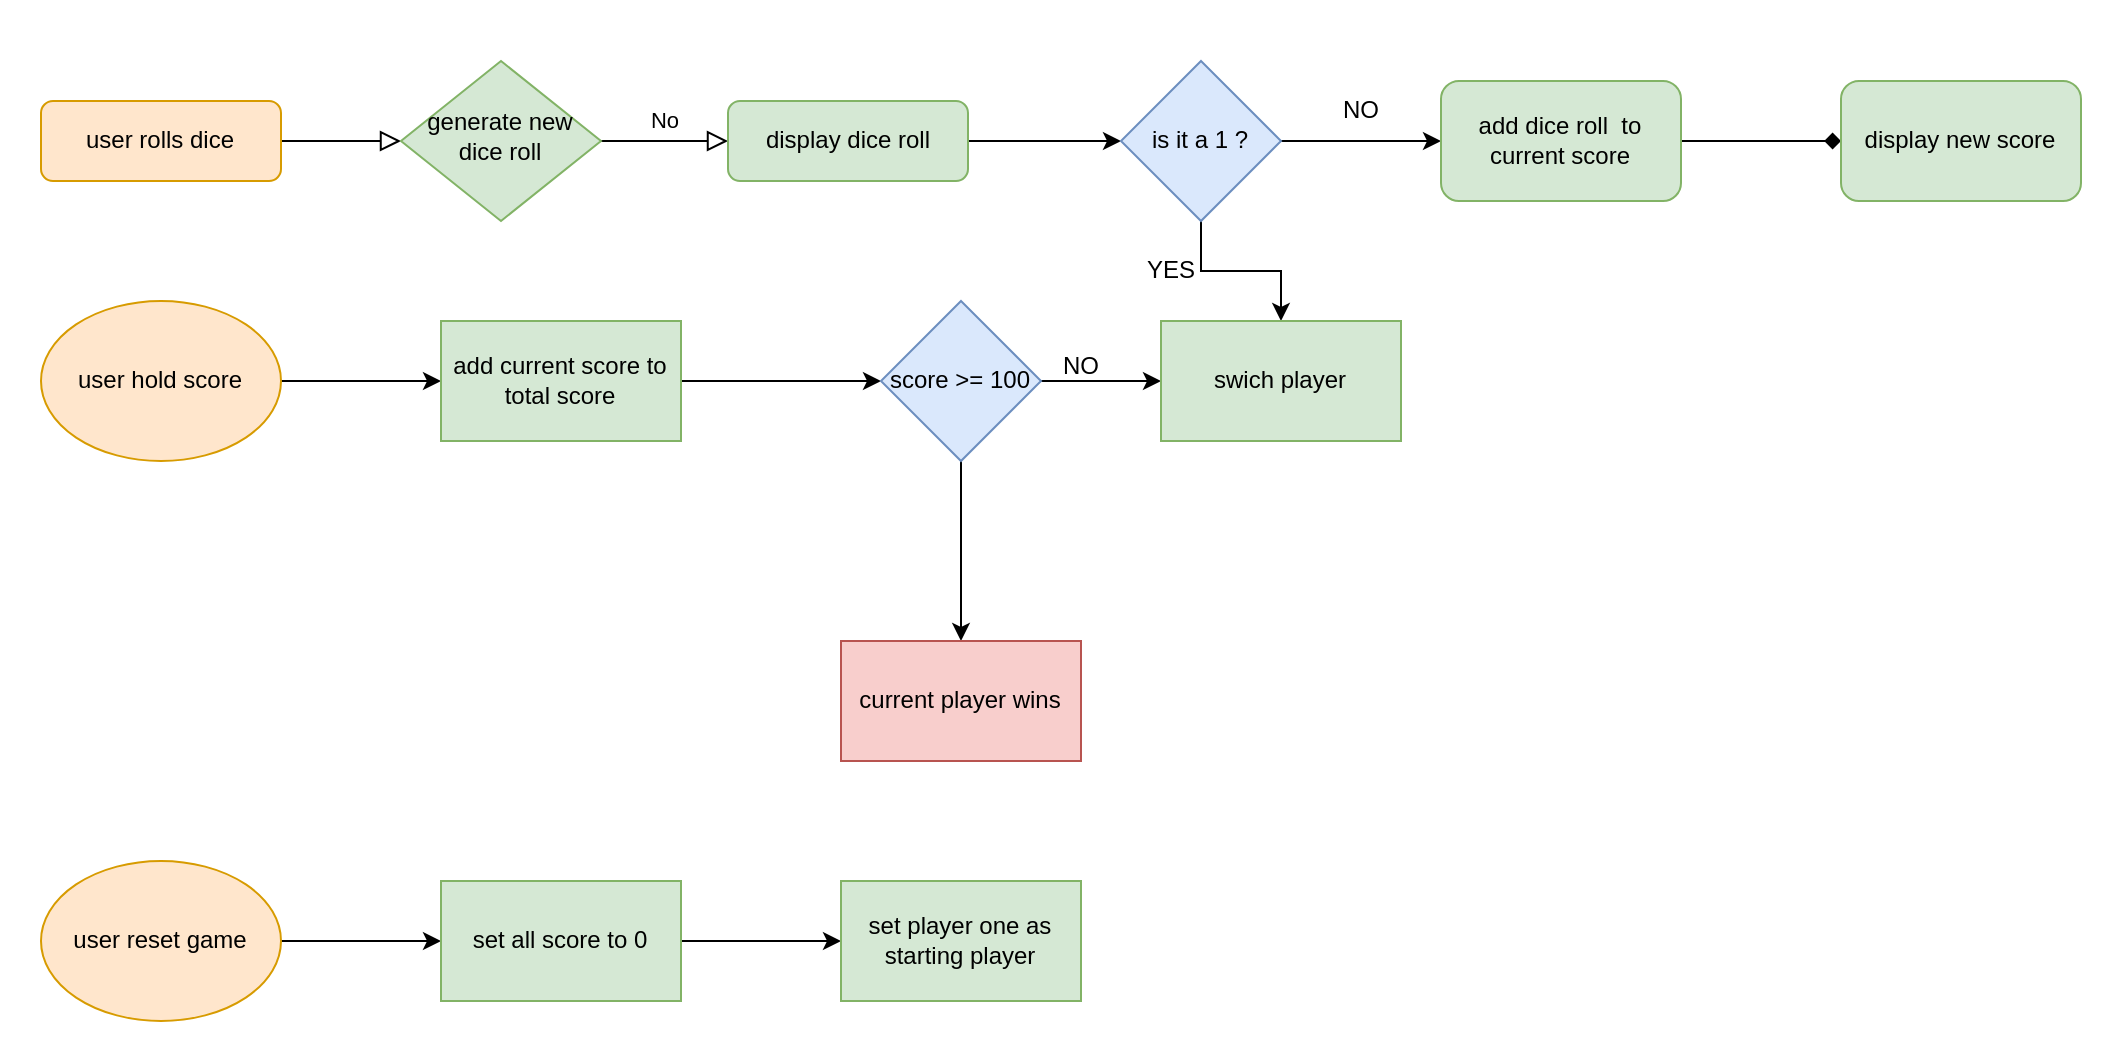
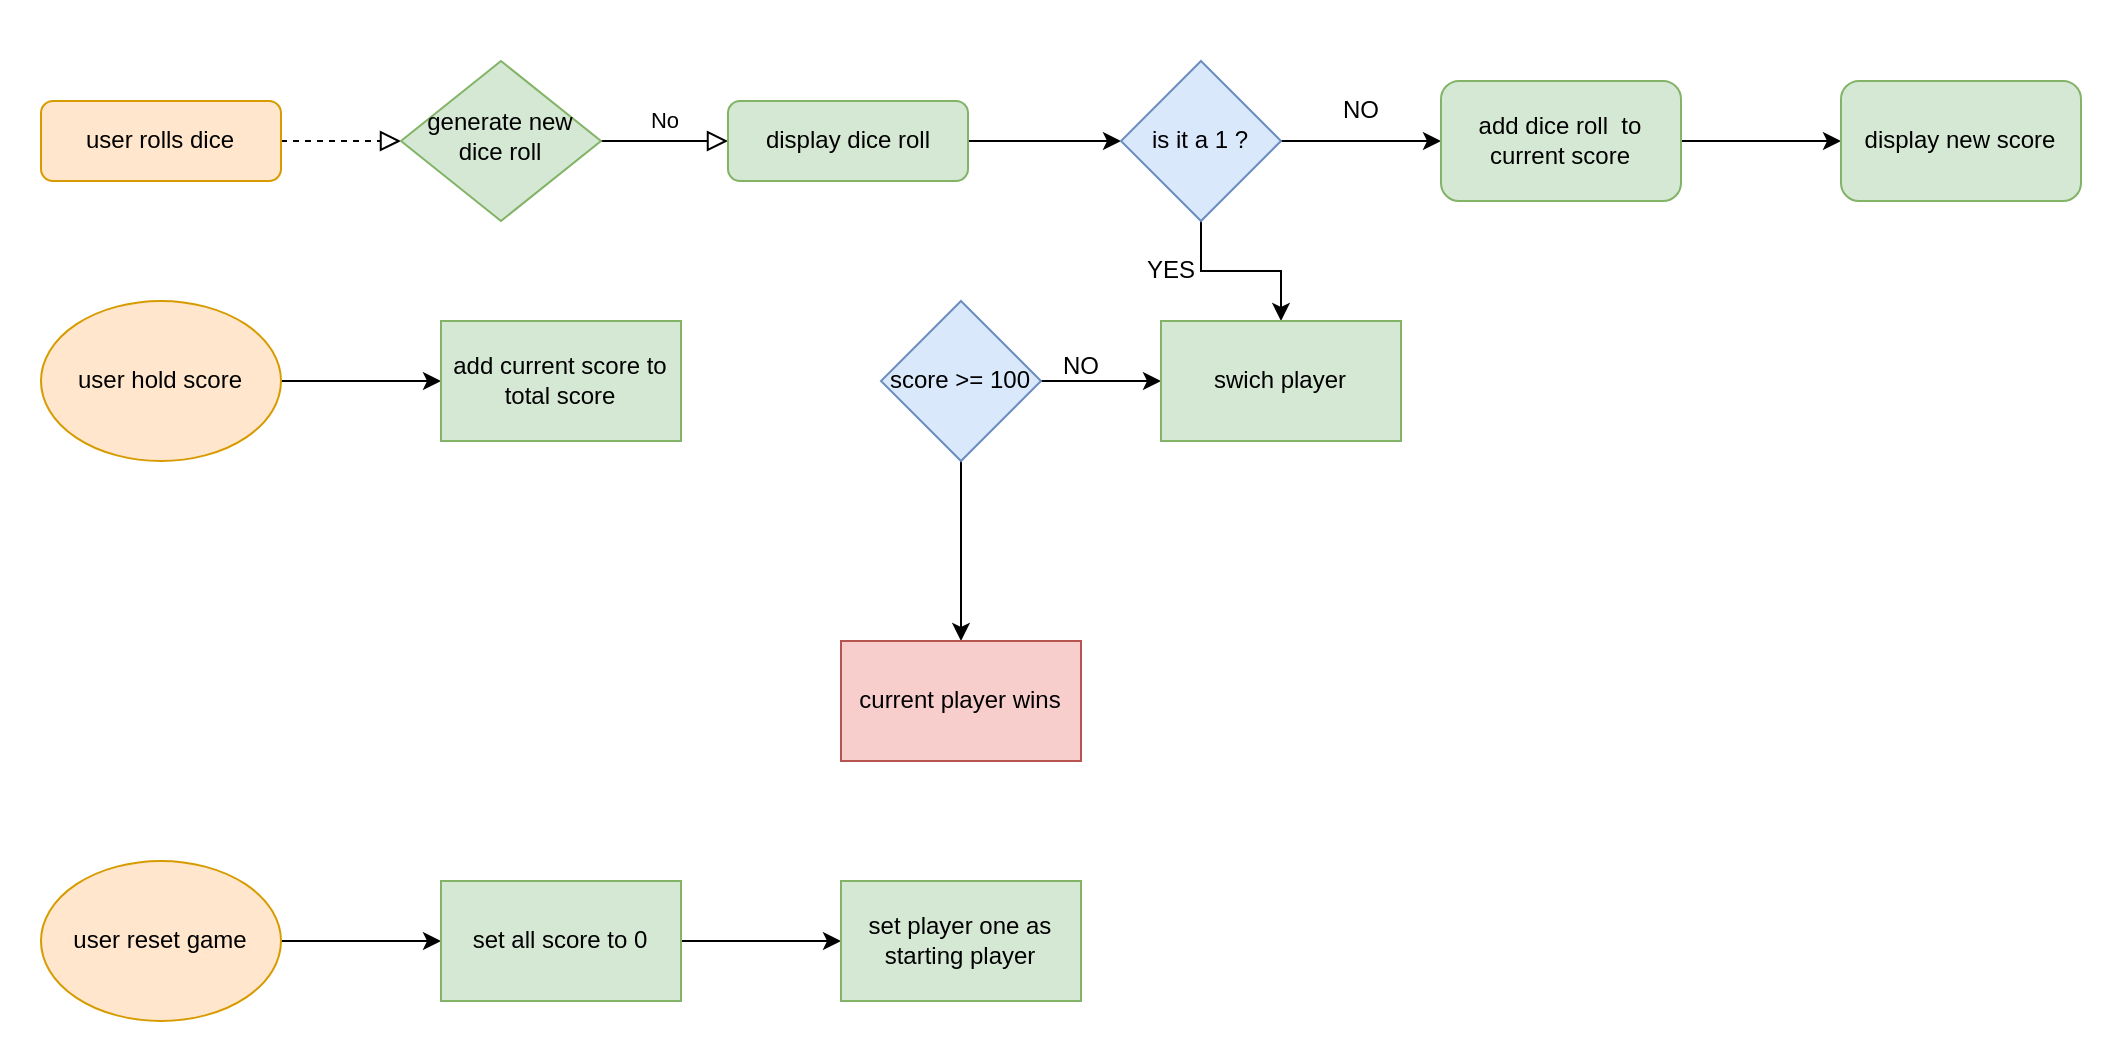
  <mxCell id="0" />
  <mxCell id="1" parent="0" />
- <mxCell id="2" value="" style="rounded=0;html=1;jettySize=auto;orthogonalLoop=1;fontSize=11;endArrow=block;endFill=0;endSize=8;strokeWidth=1;shadow=0;labelBackgroundColor=none;edgeStyle=orthogonalEdgeStyle;" parent="1" source="3" target="5" edge="1"><mxGeometry relative="1" as="geometry" /></mxCell>
+ <mxCell id="2" value="" style="rounded=0;html=1;jettySize=auto;orthogonalLoop=1;fontSize=11;endArrow=block;endFill=0;endSize=8;strokeWidth=1;shadow=0;labelBackgroundColor=none;edgeStyle=orthogonalEdgeStyle;dashed=1;" parent="1" source="3" target="5" edge="1"><mxGeometry relative="1" as="geometry" /></mxCell>
  <mxCell id="3" value="user rolls dice" style="rounded=1;whiteSpace=wrap;html=1;fontSize=12;glass=0;strokeWidth=1;shadow=0;fillColor=#ffe6cc;strokeColor=#d79b00;" parent="1" vertex="1"><mxGeometry x="20" y="50" width="120" height="40" as="geometry" /></mxCell>
  <mxCell id="4" value="No" style="edgeStyle=orthogonalEdgeStyle;rounded=0;html=1;jettySize=auto;orthogonalLoop=1;fontSize=11;endArrow=block;endFill=0;endSize=8;strokeWidth=1;shadow=0;labelBackgroundColor=none;" parent="1" source="5" target="7" edge="1"><mxGeometry y="10" relative="1" as="geometry"><mxPoint as="offset" /></mxGeometry></mxCell>
  <mxCell id="5" value="generate new dice roll" style="rhombus;whiteSpace=wrap;html=1;shadow=0;fontFamily=Helvetica;fontSize=12;align=center;strokeWidth=1;spacing=6;spacingTop=-4;fillColor=#d5e8d4;strokeColor=#82b366;" parent="1" vertex="1"><mxGeometry x="200" y="30" width="100" height="80" as="geometry" /></mxCell>
  <mxCell id="6" value="" style="edgeStyle=orthogonalEdgeStyle;rounded=0;orthogonalLoop=1;jettySize=auto;html=1;" edge="1" parent="1" source="7" target="11"><mxGeometry relative="1" as="geometry" /></mxCell>
  <mxCell id="7" value="display dice roll" style="rounded=1;whiteSpace=wrap;html=1;fontSize=12;glass=0;strokeWidth=1;shadow=0;fillColor=#d5e8d4;strokeColor=#82b366;" parent="1" vertex="1"><mxGeometry x="363.5" y="50" width="120" height="40" as="geometry" /></mxCell>
  <mxCell id="8" value="" style="edgeStyle=orthogonalEdgeStyle;rounded=0;orthogonalLoop=1;jettySize=auto;html=1;strokeColor=none;" edge="1" parent="1" source="11" target="7"><mxGeometry relative="1" as="geometry" /></mxCell>
  <mxCell id="9" value="" style="edgeStyle=orthogonalEdgeStyle;rounded=0;orthogonalLoop=1;jettySize=auto;html=1;" edge="1" parent="1" source="11" target="24"><mxGeometry relative="1" as="geometry" /></mxCell>
  <mxCell id="10" value="" style="edgeStyle=orthogonalEdgeStyle;rounded=0;orthogonalLoop=1;jettySize=auto;html=1;entryX=0;entryY=0.5;entryDx=0;entryDy=0;" edge="1" parent="1" source="11" target="14"><mxGeometry relative="1" as="geometry"><Array as="points" /></mxGeometry></mxCell>
  <mxCell id="11" value="is it a 1 ?" style="rhombus;whiteSpace=wrap;html=1;fillColor=#dae8fc;strokeColor=#6c8ebf;" vertex="1" parent="1"><mxGeometry x="560" y="30" width="80" height="80" as="geometry" /></mxCell>
  <mxCell id="12" value="" style="edgeStyle=orthogonalEdgeStyle;rounded=0;orthogonalLoop=1;jettySize=auto;html=1;entryX=-0.005;entryY=0.647;entryDx=0;entryDy=0;entryPerimeter=0;strokeColor=none;" edge="1" parent="1" source="14" target="14"><mxGeometry relative="1" as="geometry"><Array as="points"><mxPoint x="760" y="20" /><mxPoint x="840" y="20" /><mxPoint x="840" y="120" /><mxPoint x="680" y="120" /><mxPoint x="680" y="170" /><mxPoint x="699" y="170" /></Array></mxGeometry></mxCell>
- <mxCell id="13" value="" style="edgeStyle=orthogonalEdgeStyle;rounded=0;orthogonalLoop=1;jettySize=auto;html=1;endArrow=diamond;" edge="1" parent="1" source="14" target="16"><mxGeometry relative="1" as="geometry" /></mxCell>
+ <mxCell id="13" value="" style="edgeStyle=orthogonalEdgeStyle;rounded=0;orthogonalLoop=1;jettySize=auto;html=1;" edge="1" parent="1" source="14" target="16"><mxGeometry relative="1" as="geometry" /></mxCell>
  <mxCell id="14" value="add dice roll&amp;nbsp; to current score" style="rounded=1;whiteSpace=wrap;html=1;fillColor=#d5e8d4;strokeColor=#82b366;" vertex="1" parent="1"><mxGeometry x="720" y="40" width="120" height="60" as="geometry" /></mxCell>
  <mxCell id="15" value="NO" style="text;html=1;align=center;verticalAlign=middle;resizable=0;points=[];autosize=1;strokeColor=none;fillColor=none;" vertex="1" parent="1"><mxGeometry x="660" y="40" width="40" height="30" as="geometry" /></mxCell>
  <mxCell id="16" value="display new score" style="whiteSpace=wrap;html=1;rounded=1;fillColor=#d5e8d4;strokeColor=#82b366;" vertex="1" parent="1"><mxGeometry x="920" y="40" width="120" height="60" as="geometry" /></mxCell>
  <mxCell id="17" value="" style="edgeStyle=orthogonalEdgeStyle;rounded=0;orthogonalLoop=1;jettySize=auto;html=1;" edge="1" parent="1" source="18" target="20"><mxGeometry relative="1" as="geometry" /></mxCell>
  <mxCell id="18" value="user hold score" style="ellipse;whiteSpace=wrap;html=1;fillColor=#ffe6cc;strokeColor=#d79b00;" vertex="1" parent="1"><mxGeometry x="20" y="150" width="120" height="80" as="geometry" /></mxCell>
- <mxCell id="19" value="" style="edgeStyle=orthogonalEdgeStyle;rounded=0;orthogonalLoop=1;jettySize=auto;html=1;" edge="1" parent="1" source="20" target="23"><mxGeometry relative="1" as="geometry" /></mxCell>
  <mxCell id="20" value="add current score to total score" style="whiteSpace=wrap;html=1;fillColor=#d5e8d4;strokeColor=#82b366;" vertex="1" parent="1"><mxGeometry x="220" y="160" width="120" height="60" as="geometry" /></mxCell>
  <mxCell id="21" value="" style="edgeStyle=orthogonalEdgeStyle;rounded=0;orthogonalLoop=1;jettySize=auto;html=1;" edge="1" parent="1" source="23" target="24"><mxGeometry relative="1" as="geometry" /></mxCell>
  <mxCell id="22" value="" style="edgeStyle=orthogonalEdgeStyle;rounded=0;orthogonalLoop=1;jettySize=auto;html=1;" edge="1" parent="1" source="23" target="27"><mxGeometry relative="1" as="geometry" /></mxCell>
  <mxCell id="23" value="score &amp;gt;= 100" style="rhombus;whiteSpace=wrap;html=1;fillColor=#dae8fc;strokeColor=#6c8ebf;" vertex="1" parent="1"><mxGeometry x="440" y="150" width="80" height="80" as="geometry" /></mxCell>
  <mxCell id="24" value="swich player" style="whiteSpace=wrap;html=1;fillColor=#d5e8d4;strokeColor=#82b366;" vertex="1" parent="1"><mxGeometry x="580" y="160" width="120" height="60" as="geometry" /></mxCell>
  <mxCell id="25" value="NO" style="text;html=1;align=center;verticalAlign=middle;resizable=0;points=[];autosize=1;strokeColor=none;fillColor=none;" vertex="1" parent="1"><mxGeometry x="520" y="168" width="40" height="30" as="geometry" /></mxCell>
  <mxCell id="26" value="YES" style="text;html=1;align=center;verticalAlign=middle;resizable=0;points=[];autosize=1;strokeColor=none;fillColor=none;" vertex="1" parent="1"><mxGeometry x="560" y="120" width="50" height="30" as="geometry" /></mxCell>
  <mxCell id="27" value="current player wins" style="whiteSpace=wrap;html=1;fillColor=#f8cecc;strokeColor=#b85450;" vertex="1" parent="1"><mxGeometry x="420" y="320" width="120" height="60" as="geometry" /></mxCell>
  <mxCell id="28" value="" style="edgeStyle=orthogonalEdgeStyle;rounded=0;orthogonalLoop=1;jettySize=auto;html=1;" edge="1" parent="1" source="29" target="31"><mxGeometry relative="1" as="geometry" /></mxCell>
  <mxCell id="29" value="user reset game" style="ellipse;whiteSpace=wrap;html=1;fillColor=#ffe6cc;strokeColor=#d79b00;" vertex="1" parent="1"><mxGeometry x="20" y="430" width="120" height="80" as="geometry" /></mxCell>
  <mxCell id="30" value="" style="edgeStyle=orthogonalEdgeStyle;rounded=0;orthogonalLoop=1;jettySize=auto;html=1;" edge="1" parent="1" source="31" target="32"><mxGeometry relative="1" as="geometry" /></mxCell>
  <mxCell id="31" value="set all score to 0" style="whiteSpace=wrap;html=1;fillColor=#d5e8d4;strokeColor=#82b366;" vertex="1" parent="1"><mxGeometry x="220" y="440" width="120" height="60" as="geometry" /></mxCell>
  <mxCell id="32" value="set player one as starting player" style="whiteSpace=wrap;html=1;fillColor=#d5e8d4;strokeColor=#82b366;" vertex="1" parent="1"><mxGeometry x="420" y="440" width="120" height="60" as="geometry" /></mxCell>
